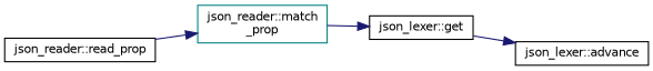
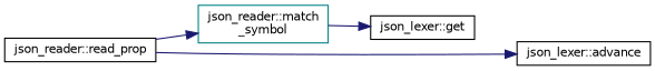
  digraph {
    rankdir=LR
    node [color=black fillcolor=white fontname=Helvetica fontsize=10 shape=record style=filled]
    edge [color=midnightblue fontname=Helvetica fontsize=10 labelfontname=Helvetica labelfontsize=10 style=solid]
    n1 [height=0.2 label="json_reader::read_prop" width=0.4]
-   n2 [color=teal height=0.2 label="json_reader::match\l_prop" width=0.4]
+   n2 [color=teal height=0.2 label="json_reader::match\l_symbol" width=0.4]
    n3 [height=0.2 label="json_lexer::advance" width=0.4]
    n4 [height=0.2 label="json_lexer::get" width=0.4]
    n1 -> n2
-   n4 -> n3
+   n1 -> n3
    n2 -> n4
  }
